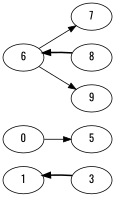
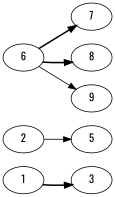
  digraph {
    fontname=Oswald
    rankdir=LR
    node [fontname=Oswald style="driver node"]
    edge [fontname=Oswald style=bold]
    1 [style="main node" texlbl=mathpazo]
    3 [style="cfg node" texlbl="texfonts.map"]
-   2 [style="main node" texlbl="ot1ppl.fd" label=0]
+   2 [style="main node" texlbl="ot1ppl.fd"]
    5 [texlbl="pplr7t.vf"]
    6 [texlbl="pdftex.map"]
    7 [texlbl="pplr8r.tfm"]
    8 [texlbl="8r.enc"]
    9 [texlbl="uplr8a.pfb"]
-   3 -> 1
+   1 -> 3
    2 -> 5 [style=solid]
-   6 -> 7 [style=solid]
-   8 -> 6
+   6 -> 7
+   6 -> 8
    6 -> 9 [style=solid]
  }
